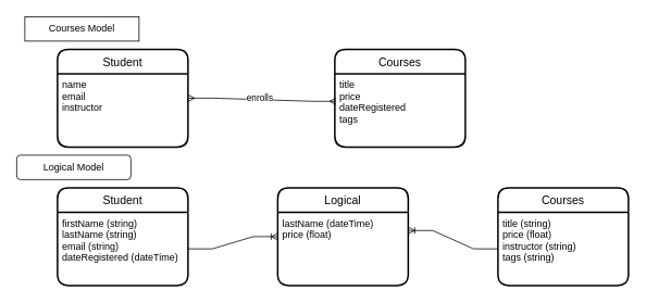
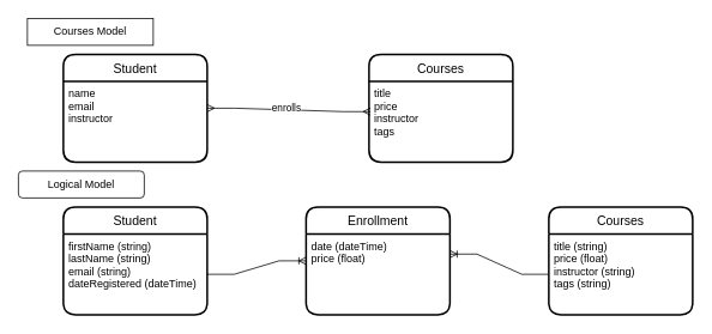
  <mxCell id="0" />
  <mxCell id="1" parent="0" />
  <mxCell id="2" value="Student" style="swimlane;childLayout=stackLayout;horizontal=1;startSize=30;horizontalStack=0;rounded=1;fontSize=14;fontStyle=0;strokeWidth=2;resizeParent=0;resizeLast=1;shadow=0;dashed=0;align=center;" vertex="1" parent="1"><mxGeometry x="70" y="60" width="160" height="120" as="geometry" /></mxCell>
  <mxCell id="3" value="" style="edgeStyle=entityRelationEdgeStyle;fontSize=12;html=1;endArrow=ERmany;startArrow=ERmany;rounded=0;entryX=0.01;entryY=0.376;entryDx=0;entryDy=0;entryPerimeter=0;" edge="1" parent="2" target="7"><mxGeometry width="100" height="100" relative="1" as="geometry"><mxPoint x="160" y="60" as="sourcePoint" /><mxPoint x="260" y="-40" as="targetPoint" /></mxGeometry></mxCell>
  <mxCell id="4" value="enrolls" style="edgeLabel;html=1;align=center;verticalAlign=middle;resizable=0;points=[];" vertex="1" connectable="0" parent="3"><mxGeometry x="-0.045" y="2" relative="1" as="geometry"><mxPoint as="offset" /></mxGeometry></mxCell>
  <mxCell id="5" value="name&#10;email&#10;instructor " style="align=left;strokeColor=none;fillColor=none;spacingLeft=4;fontSize=12;verticalAlign=top;resizable=0;rotatable=0;part=1;" vertex="1" parent="2"><mxGeometry y="30" width="160" height="90" as="geometry" /></mxCell>
  <mxCell id="6" value="Courses" style="swimlane;childLayout=stackLayout;horizontal=1;startSize=30;horizontalStack=0;rounded=1;fontSize=14;fontStyle=0;strokeWidth=2;resizeParent=0;resizeLast=1;shadow=0;dashed=0;align=center;" vertex="1" parent="1"><mxGeometry x="410" y="60" width="160" height="120" as="geometry" /></mxCell>
- <mxCell id="7" value="title&#10;price&#10;dateRegistered&#10;tags" style="align=left;strokeColor=none;fillColor=none;spacingLeft=4;fontSize=12;verticalAlign=top;resizable=0;rotatable=0;part=1;" vertex="1" parent="6"><mxGeometry y="30" width="160" height="90" as="geometry" /></mxCell>
+ <mxCell id="7" value="title&#10;price&#10;instructor&#10;tags" style="align=left;strokeColor=none;fillColor=none;spacingLeft=4;fontSize=12;verticalAlign=top;resizable=0;rotatable=0;part=1;" vertex="1" parent="6"><mxGeometry y="30" width="160" height="90" as="geometry" /></mxCell>
  <mxCell id="8" value="Student" style="swimlane;childLayout=stackLayout;horizontal=1;startSize=30;horizontalStack=0;rounded=1;fontSize=14;fontStyle=0;strokeWidth=2;resizeParent=0;resizeLast=1;shadow=0;dashed=0;align=center;" vertex="1" parent="1"><mxGeometry x="70" y="230" width="160" height="120" as="geometry" /></mxCell>
  <mxCell id="9" value="firstName (string)&#10;lastName (string)&#10;email (string)&#10;dateRegistered (dateTime)" style="align=left;strokeColor=none;fillColor=none;spacingLeft=4;fontSize=12;verticalAlign=top;resizable=0;rotatable=0;part=1;" vertex="1" parent="8"><mxGeometry y="30" width="160" height="90" as="geometry" /></mxCell>
  <mxCell id="10" value="Courses" style="swimlane;childLayout=stackLayout;horizontal=1;startSize=30;horizontalStack=0;rounded=1;fontSize=14;fontStyle=0;strokeWidth=2;resizeParent=0;resizeLast=1;shadow=0;dashed=0;align=center;" vertex="1" parent="1"><mxGeometry x="610" y="230" width="160" height="120" as="geometry" /></mxCell>
  <mxCell id="11" value="title (string)&#10;price (float)&#10;instructor (string)&#10;tags (string)" style="align=left;strokeColor=none;fillColor=none;spacingLeft=4;fontSize=12;verticalAlign=top;resizable=0;rotatable=0;part=1;" vertex="1" parent="10"><mxGeometry y="30" width="160" height="90" as="geometry" /></mxCell>
- <mxCell id="12" value="Logical" style="swimlane;childLayout=stackLayout;horizontal=1;startSize=30;horizontalStack=0;rounded=1;fontSize=14;fontStyle=0;strokeWidth=2;resizeParent=0;resizeLast=1;shadow=0;dashed=0;align=center;" vertex="1" parent="1"><mxGeometry x="340" y="230" width="160" height="120" as="geometry" /></mxCell>
- <mxCell id="13" value="lastName (dateTime)&#10;price (float)" style="align=left;strokeColor=none;fillColor=none;spacingLeft=4;fontSize=12;verticalAlign=top;resizable=0;rotatable=0;part=1;" vertex="1" parent="12"><mxGeometry y="30" width="160" height="90" as="geometry" /></mxCell>
+ <mxCell id="12" value="Enrollment" style="swimlane;childLayout=stackLayout;horizontal=1;startSize=30;horizontalStack=0;rounded=1;fontSize=14;fontStyle=0;strokeWidth=2;resizeParent=0;resizeLast=1;shadow=0;dashed=0;align=center;" vertex="1" parent="1"><mxGeometry x="340" y="230" width="160" height="120" as="geometry" /></mxCell>
+ <mxCell id="13" value="date (dateTime)&#10;price (float)" style="align=left;strokeColor=none;fillColor=none;spacingLeft=4;fontSize=12;verticalAlign=top;resizable=0;rotatable=0;part=1;" vertex="1" parent="12"><mxGeometry y="30" width="160" height="90" as="geometry" /></mxCell>
  <mxCell id="14" value="" style="edgeStyle=entityRelationEdgeStyle;fontSize=12;html=1;endArrow=ERoneToMany;rounded=0;exitX=1;exitY=0.5;exitDx=0;exitDy=0;" edge="1" parent="1" source="9" target="12"><mxGeometry width="100" height="100" relative="1" as="geometry"><mxPoint x="210" y="410" as="sourcePoint" /><mxPoint x="310" y="310" as="targetPoint" /></mxGeometry></mxCell>
  <mxCell id="15" value="" style="edgeStyle=entityRelationEdgeStyle;fontSize=12;html=1;endArrow=ERoneToMany;rounded=0;exitX=0;exitY=0.5;exitDx=0;exitDy=0;entryX=1;entryY=0.25;entryDx=0;entryDy=0;" edge="1" parent="1" source="11" target="13"><mxGeometry width="100" height="100" relative="1" as="geometry"><mxPoint x="440" y="430" as="sourcePoint" /><mxPoint x="540" y="330" as="targetPoint" /></mxGeometry></mxCell>
  <mxCell id="16" value="Courses Model" style="rounded=0;whiteSpace=wrap;html=1;" vertex="1" parent="1"><mxGeometry x="30" width="140" height="30" as="geometry" y="20" /></mxCell>
  <mxCell id="17" value="Logical Model" style="whiteSpace=wrap;html=1;rounded=1;" vertex="1" parent="1"><mxGeometry y="190" width="140" height="30" as="geometry" x="20" /></mxCell>
